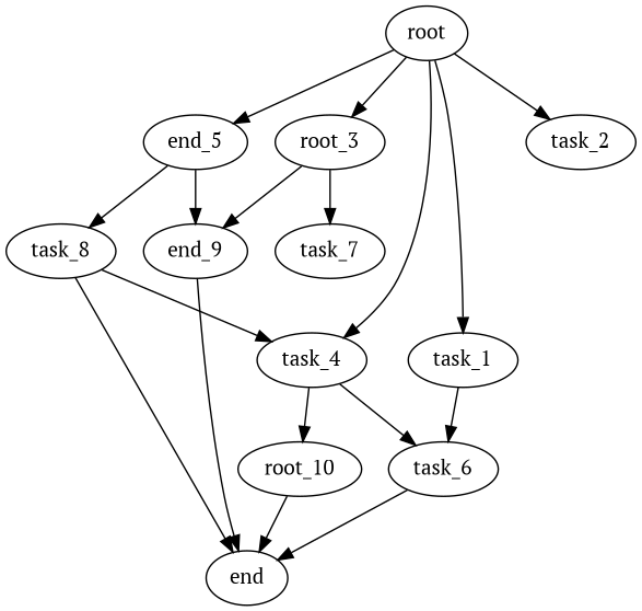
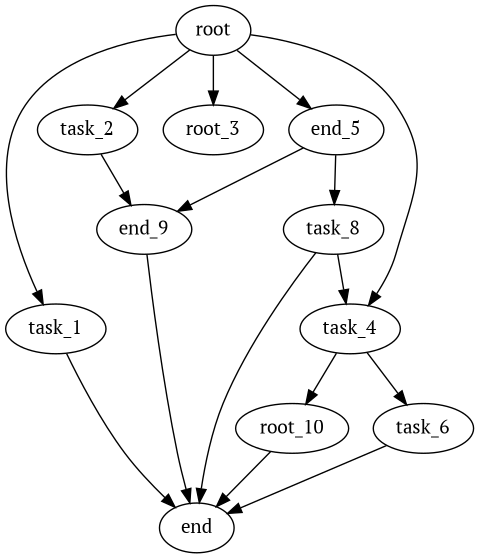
  digraph {
    fontname="PT Serif"
    node [fontname="PT Serif"]
    edge [fontname="PT Serif"]
    root
    task_1
    task_2
    n4 [label=root_3]
    task_4
    n6 [label=end_5]
    end
    n8 [label=end_9]
-   task_7
    task_6
    n11 [label=root_10]
    task_8
    root -> task_1
    root -> task_2
    root -> n4
    root -> task_4
    root -> n6
-   task_1 -> task_6
-   n4 -> n8
-   n4 -> task_7
+   task_1 -> end
+   task_2 -> n8
    task_4 -> task_6
    task_4 -> n11
    n6 -> n8
    n6 -> task_8
    n8 -> end
    task_6 -> end
    n11 -> end
    task_8 -> task_4
    task_8 -> end
  }
